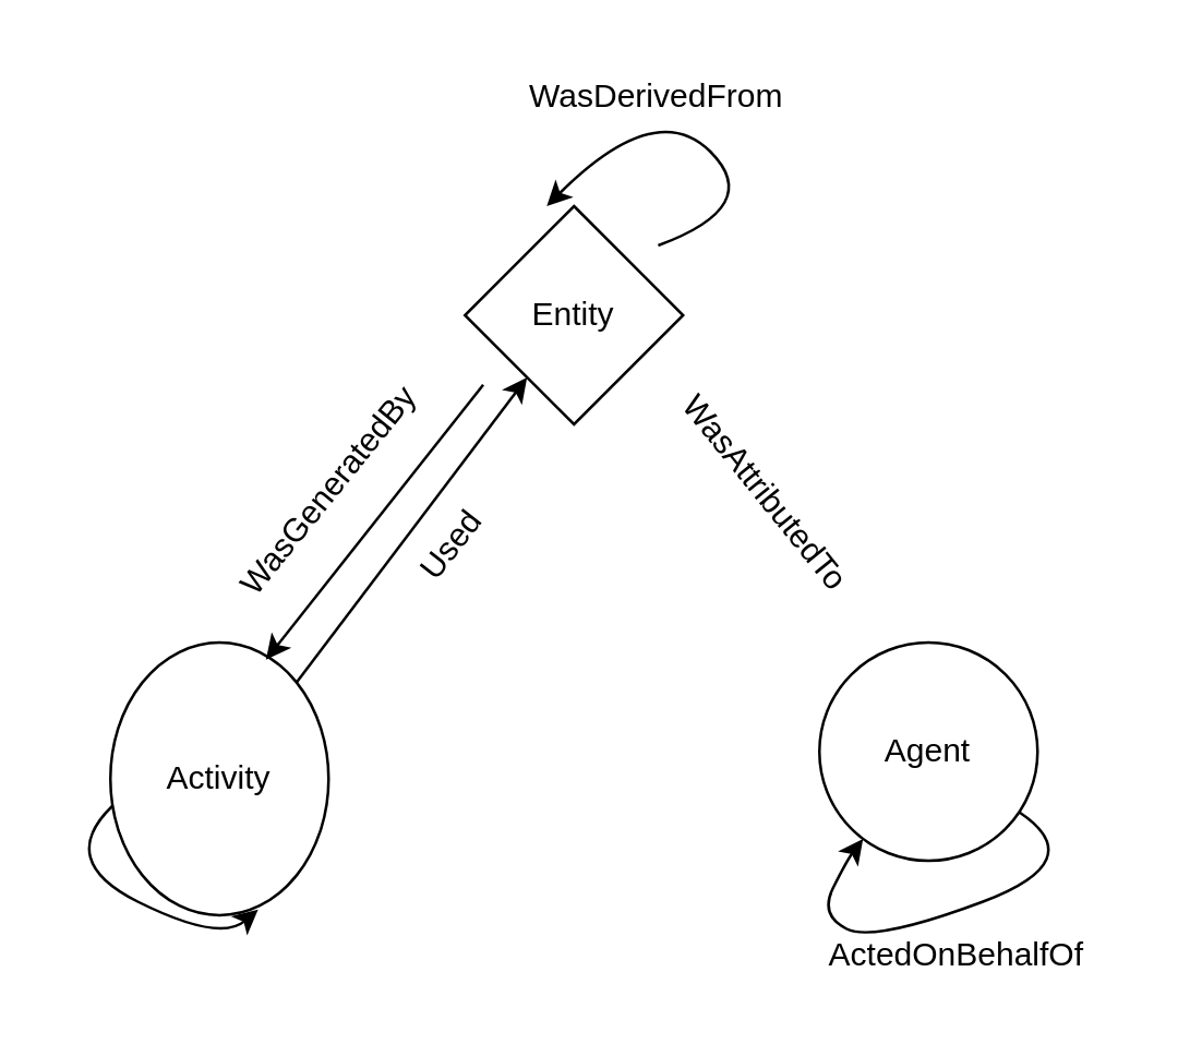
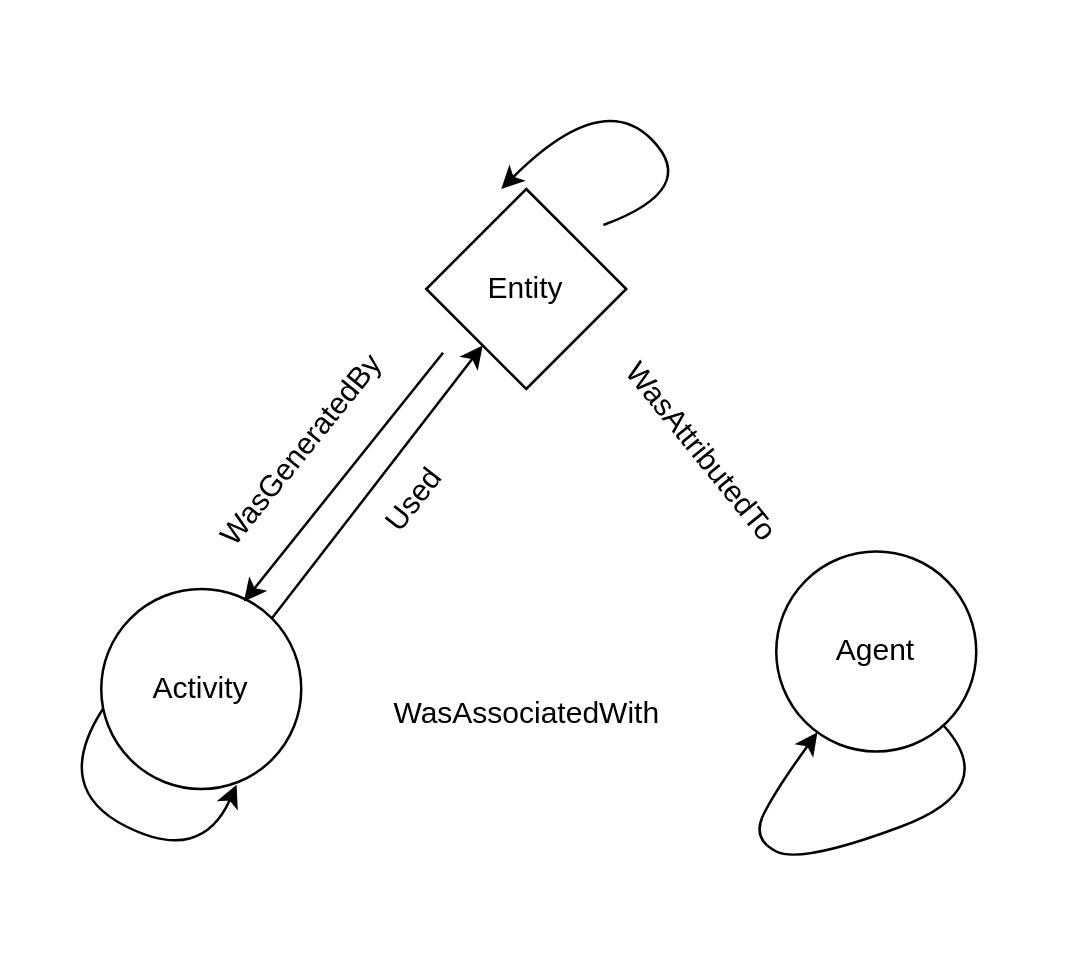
  <mxCell id="0" />
  <mxCell id="1" parent="0" />
  <mxCell id="2" value="Entity" style="rhombus;whiteSpace=wrap;html=1;aspect=fixed;" vertex="1" parent="1"><mxGeometry x="170" y="75" width="80" height="80" as="geometry" /></mxCell>
- <mxCell id="3" value="Activity" style="ellipse;whiteSpace=wrap;html=1;aspect=fixed;" vertex="1" parent="1"><mxGeometry x="40" y="235" width="80" height="100" as="geometry" /></mxCell>
- <mxCell id="4" value="Agent" style="ellipse;whiteSpace=wrap;html=1;aspect=fixed;" vertex="1" parent="1"><mxGeometry x="300" y="235" width="80" height="80" as="geometry" /></mxCell>
+ <mxCell id="3" value="Activity" style="ellipse;whiteSpace=wrap;html=1;aspect=fixed;" vertex="1" parent="1"><mxGeometry x="40" y="235" width="80" height="80" as="geometry" /></mxCell>
+ <mxCell id="4" value="Agent" style="ellipse;whiteSpace=wrap;html=1;aspect=fixed;" vertex="1" parent="1"><mxGeometry x="310" y="220" width="80" height="80" as="geometry" /></mxCell>
  <mxCell id="5" value="" style="endArrow=classic;html=1;rounded=0;exitX=1;exitY=0;exitDx=0;exitDy=0;" edge="1" parent="1" source="3" target="2"><mxGeometry width="50" height="50" relative="1" as="geometry"><mxPoint x="110" y="245" as="sourcePoint" /><mxPoint x="160" y="195" as="targetPoint" /></mxGeometry></mxCell>
  <mxCell id="6" value="" style="endArrow=classic;html=1;rounded=0;entryX=0.713;entryY=0.063;entryDx=0;entryDy=0;entryPerimeter=0;exitX=0.084;exitY=0.819;exitDx=0;exitDy=0;exitPerimeter=0;" edge="1" parent="1" source="2" target="3"><mxGeometry width="50" height="50" relative="1" as="geometry"><mxPoint x="180" y="135" as="sourcePoint" /><mxPoint x="230" y="85" as="targetPoint" /></mxGeometry></mxCell>
  <mxCell id="7" value="Used" style="text;html=1;align=center;verticalAlign=middle;resizable=0;points=[];autosize=1;strokeColor=none;fillColor=none;rotation=308;" vertex="1" parent="1"><mxGeometry x="140" y="185" width="50" height="30" as="geometry" /></mxCell>
  <mxCell id="8" value="WasGeneratedBy" style="text;html=1;align=center;verticalAlign=middle;resizable=0;points=[];autosize=1;strokeColor=none;fillColor=none;rotation=309;" vertex="1" parent="1"><mxGeometry x="60" y="165" width="120" height="30" as="geometry" /></mxCell>
+ <mxCell id="9" value="WasAssociatedWith" style="text;html=1;align=center;verticalAlign=middle;resizable=0;points=[];autosize=1;strokeColor=none;fillColor=none;" vertex="1" parent="1"><mxGeometry x="145" y="270" width="130" height="30" as="geometry" /></mxCell>
  <mxCell id="10" value="WasAttributedTo" style="text;html=1;align=center;verticalAlign=middle;resizable=0;points=[];autosize=1;strokeColor=none;fillColor=none;rotation=51;" vertex="1" parent="1"><mxGeometry x="225" y="165" width="110" height="30" as="geometry" /></mxCell>
  <mxCell id="11" value="" style="curved=1;endArrow=classic;html=1;rounded=0;entryX=0.677;entryY=0.979;entryDx=0;entryDy=0;entryPerimeter=0;exitX=0.008;exitY=0.6;exitDx=0;exitDy=0;exitPerimeter=0;" edge="1" parent="1" source="3" target="3"><mxGeometry width="50" height="50" relative="1" as="geometry"><mxPoint x="40" y="325" as="sourcePoint" /><mxPoint x="90" y="325" as="targetPoint" /><Array as="points"><mxPoint x="20" y="315" /><mxPoint x="80" y="345" /></Array></mxGeometry></mxCell>
- <mxCell id="12" value="ActedOnBehalfOf" style="text;html=1;align=center;verticalAlign=middle;resizable=0;points=[];autosize=1;strokeColor=none;fillColor=none;" vertex="1" parent="1"><mxGeometry x="290" y="335" width="120" height="30" as="geometry" /></mxCell>
  <mxCell id="13" value="" style="curved=1;endArrow=classic;html=1;rounded=0;" edge="1" parent="1" source="4" target="4"><mxGeometry width="50" height="50" relative="1" as="geometry"><mxPoint x="380" y="345" as="sourcePoint" /><mxPoint x="320" y="305" as="targetPoint" /><Array as="points"><mxPoint x="400" y="315" /><mxPoint x="320" y="345" /><mxPoint x="300" y="335" /><mxPoint x="310" y="315" /></Array></mxGeometry></mxCell>
  <mxCell id="14" value="" style="curved=1;endArrow=classic;html=1;rounded=0;entryX=0.375;entryY=0;entryDx=0;entryDy=0;entryPerimeter=0;exitX=0.886;exitY=0.18;exitDx=0;exitDy=0;exitPerimeter=0;" edge="1" parent="1" source="2" target="2"><mxGeometry width="50" height="50" relative="1" as="geometry"><mxPoint x="240" y="85" as="sourcePoint" /><mxPoint x="290" y="35" as="targetPoint" /><Array as="points"><mxPoint x="280" y="75" /><mxPoint x="240" y="35" /></Array></mxGeometry></mxCell>
- <mxCell id="15" value="WasDerivedFrom" style="text;html=1;align=center;verticalAlign=middle;resizable=0;points=[];autosize=1;strokeColor=none;fillColor=none;" vertex="1" parent="1"><mxGeometry x="180" y="20" width="120" height="30" as="geometry" /></mxCell>
